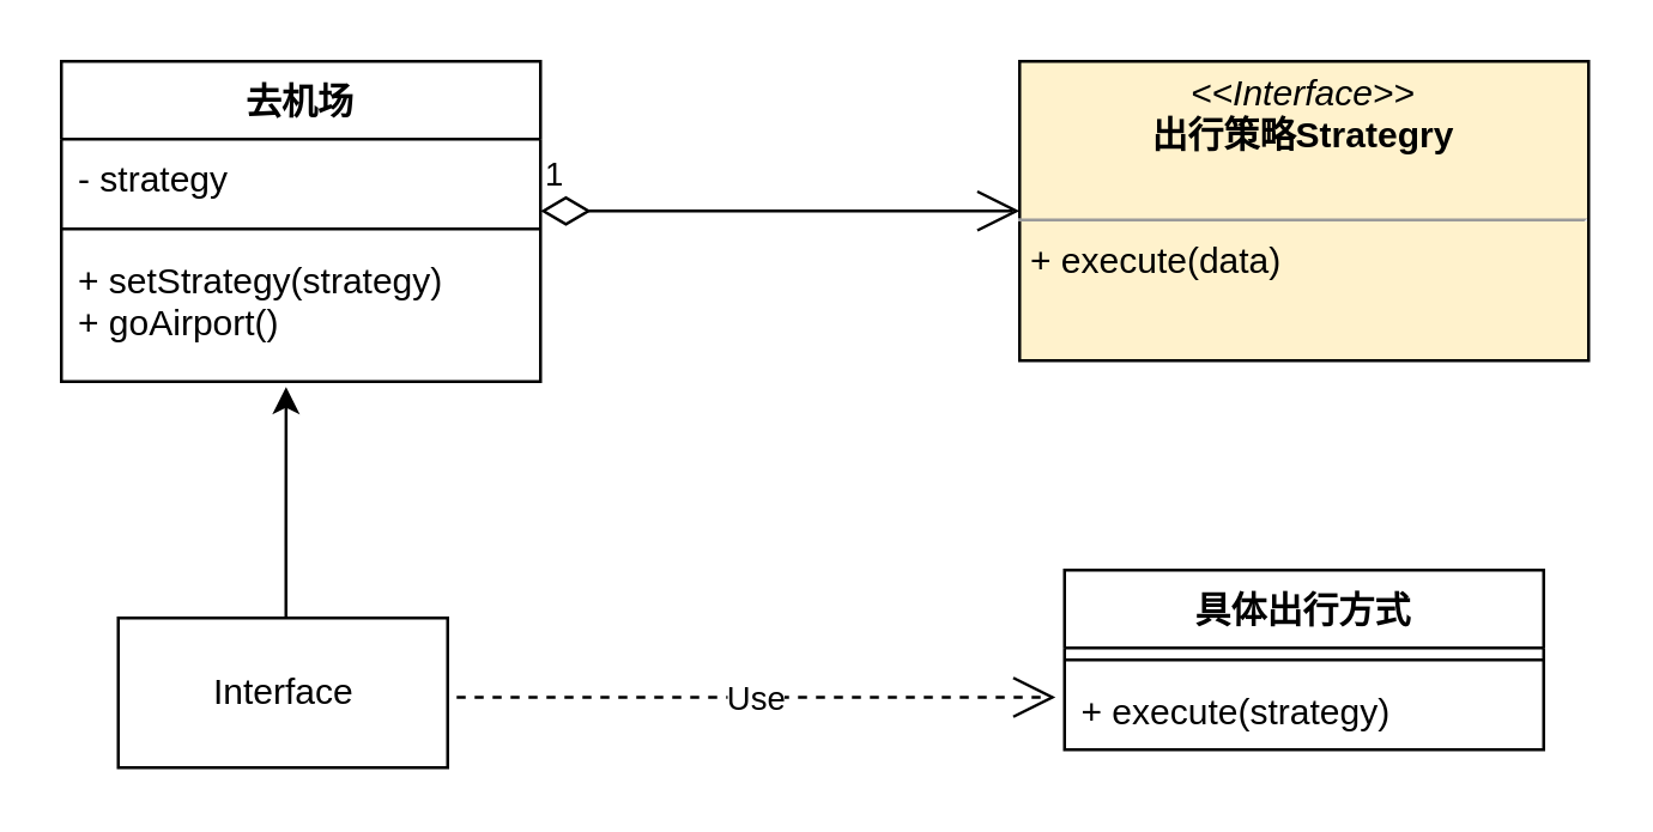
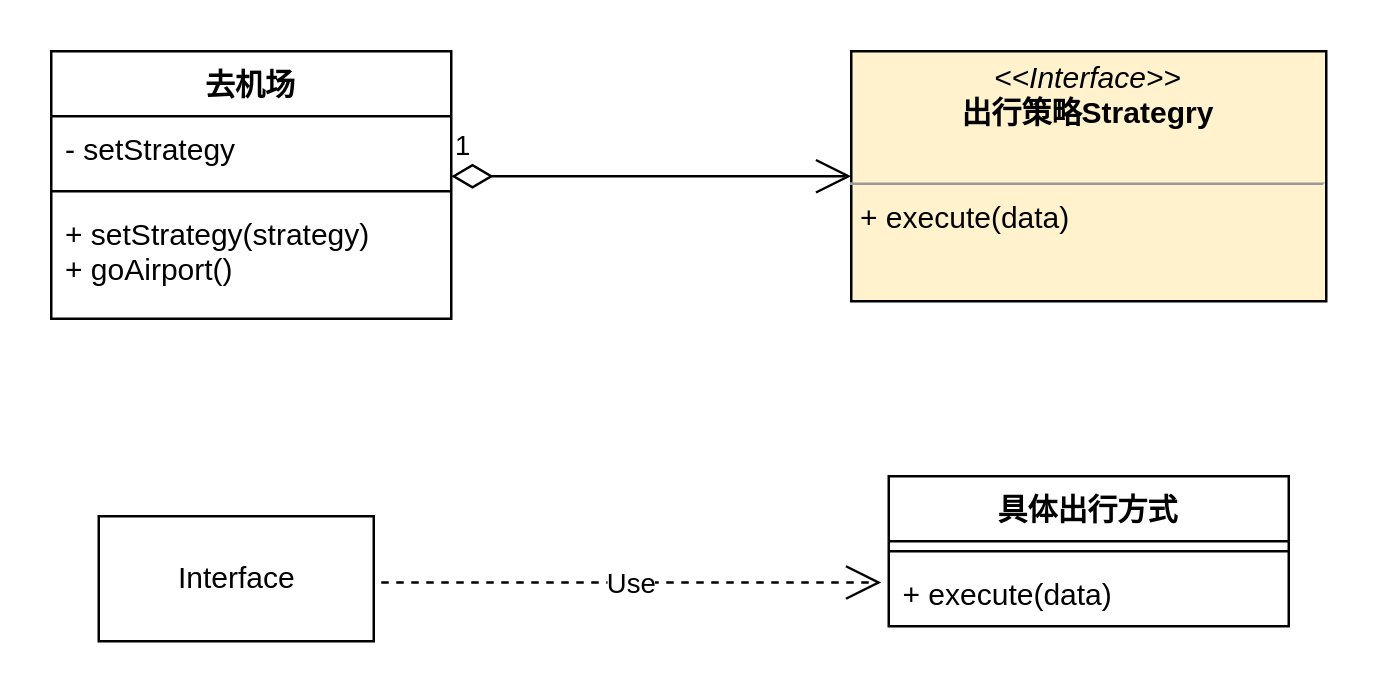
  <mxCell id="0" />
  <mxCell id="1" parent="0" />
  <mxCell id="2" value="去机场" style="swimlane;fontStyle=1;align=center;verticalAlign=top;childLayout=stackLayout;horizontal=1;startSize=26;horizontalStack=0;resizeParent=1;resizeParentMax=0;resizeLast=0;collapsible=1;marginBottom=0;" vertex="1" parent="1"><mxGeometry x="20" y="20" width="160" height="107" as="geometry" /></mxCell>
- <mxCell id="3" value="- strategy" style="text;strokeColor=none;fillColor=none;align=left;verticalAlign=top;spacingLeft=4;spacingRight=4;overflow=hidden;rotatable=0;points=[[0,0.5],[1,0.5]];portConstraint=eastwest;" vertex="1" parent="2"><mxGeometry y="26" width="160" height="26" as="geometry" /></mxCell>
+ <mxCell id="3" value="- setStrategy" style="text;strokeColor=none;fillColor=none;align=left;verticalAlign=top;spacingLeft=4;spacingRight=4;overflow=hidden;rotatable=0;points=[[0,0.5],[1,0.5]];portConstraint=eastwest;" vertex="1" parent="2"><mxGeometry y="26" width="160" height="26" as="geometry" /></mxCell>
  <mxCell id="4" value="" style="line;strokeWidth=1;fillColor=none;align=left;verticalAlign=middle;spacingTop=-1;spacingLeft=3;spacingRight=3;rotatable=0;labelPosition=right;points=[];portConstraint=eastwest;" vertex="1" parent="2"><mxGeometry y="52" width="160" height="8" as="geometry" /></mxCell>
  <mxCell id="5" value="+ setStrategy(strategy)&#10;+ goAirport()" style="text;strokeColor=none;fillColor=none;align=left;verticalAlign=top;spacingLeft=4;spacingRight=4;overflow=hidden;rotatable=0;points=[[0,0.5],[1,0.5]];portConstraint=eastwest;" vertex="1" parent="2"><mxGeometry y="60" width="160" height="47" as="geometry" /></mxCell>
- <mxCell id="6" style="edgeStyle=orthogonalEdgeStyle;rounded=0;orthogonalLoop=1;jettySize=auto;html=1;entryX=0.469;entryY=1.038;entryDx=0;entryDy=0;entryPerimeter=0;" edge="1" parent="1" source="7" target="5"><mxGeometry relative="1" as="geometry"><Array as="points"><mxPoint x="95" y="182" /><mxPoint x="95" y="182" /></Array></mxGeometry></mxCell>
  <mxCell id="7" value="Interface" style="html=1;" vertex="1" parent="1"><mxGeometry x="39" y="206" width="110" height="50" as="geometry" /></mxCell>
  <mxCell id="8" value="&lt;p style=&quot;margin: 0px ; margin-top: 4px ; text-align: center&quot;&gt;&lt;i&gt;&amp;lt;&amp;lt;Interface&amp;gt;&amp;gt;&lt;/i&gt;&lt;br&gt;&lt;b&gt;出行策略Strategry&lt;/b&gt;&lt;/p&gt;&lt;p style=&quot;margin: 0px ; margin-left: 4px&quot;&gt;&lt;br&gt;&lt;/p&gt;&lt;hr size=&quot;1&quot;&gt;&lt;p style=&quot;margin: 0px ; margin-left: 4px&quot;&gt;+ execute(data)&lt;br&gt;&lt;/p&gt;" style="verticalAlign=top;align=left;overflow=fill;fontSize=12;fontFamily=Helvetica;html=1;fillColor=#fff2cc;" vertex="1" parent="1"><mxGeometry x="340" y="20" width="190" height="100" as="geometry" /></mxCell>
  <mxCell id="9" value="1" style="endArrow=open;html=1;endSize=12;startArrow=diamondThin;startSize=14;startFill=0;edgeStyle=orthogonalEdgeStyle;align=left;verticalAlign=bottom;rounded=0;" edge="1" parent="1"><mxGeometry x="-1" y="3" relative="1" as="geometry"><mxPoint x="180" y="70" as="sourcePoint" /><mxPoint x="340" y="70" as="targetPoint" /></mxGeometry></mxCell>
  <mxCell id="10" value="具体出行方式" style="swimlane;fontStyle=1;align=center;verticalAlign=top;childLayout=stackLayout;horizontal=1;startSize=26;horizontalStack=0;resizeParent=1;resizeParentMax=0;resizeLast=0;collapsible=1;marginBottom=0;" vertex="1" parent="1"><mxGeometry x="355" y="190" width="160" height="60" as="geometry" /></mxCell>
  <mxCell id="11" value="" style="line;strokeWidth=1;fillColor=none;align=left;verticalAlign=middle;spacingTop=-1;spacingLeft=3;spacingRight=3;rotatable=0;labelPosition=right;points=[];portConstraint=eastwest;" vertex="1" parent="10"><mxGeometry y="26" width="160" height="8" as="geometry" /></mxCell>
- <mxCell id="12" value="+ execute(strategy)" style="text;strokeColor=none;fillColor=none;align=left;verticalAlign=top;spacingLeft=4;spacingRight=4;overflow=hidden;rotatable=0;points=[[0,0.5],[1,0.5]];portConstraint=eastwest;" vertex="1" parent="10"><mxGeometry y="34" width="160" height="26" as="geometry" /></mxCell>
+ <mxCell id="12" value="+ execute(data)" style="text;strokeColor=none;fillColor=none;align=left;verticalAlign=top;spacingLeft=4;spacingRight=4;overflow=hidden;rotatable=0;points=[[0,0.5],[1,0.5]];portConstraint=eastwest;" vertex="1" parent="10"><mxGeometry y="34" width="160" height="26" as="geometry" /></mxCell>
  <mxCell id="13" value="Use" style="endArrow=open;endSize=12;dashed=1;html=1;rounded=0;" edge="1" parent="1"><mxGeometry width="160" relative="1" as="geometry"><mxPoint x="152" y="232.5" as="sourcePoint" /><mxPoint x="352" y="232.5" as="targetPoint" /></mxGeometry></mxCell>
